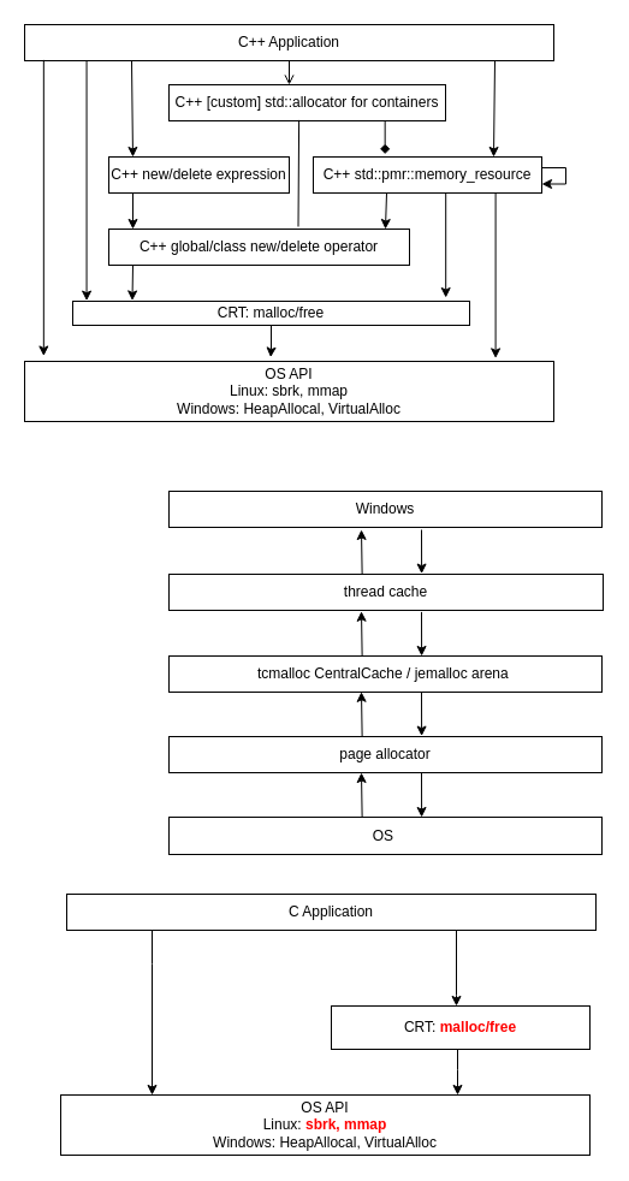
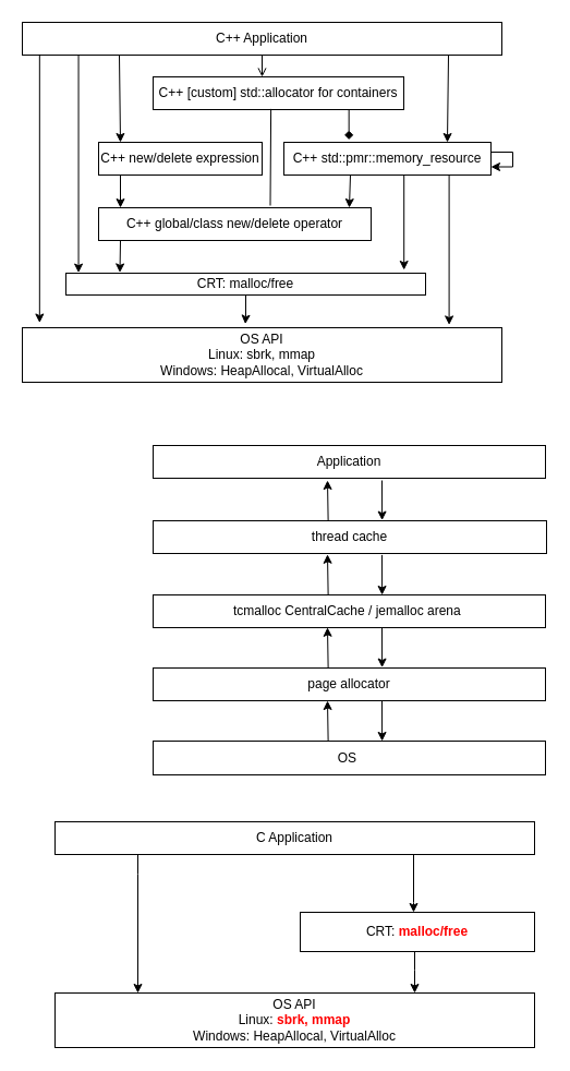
  <mxCell id="0" />
  <mxCell id="1" parent="0" />
  <mxCell id="2" style="edgeStyle=orthogonalEdgeStyle;rounded=0;orthogonalLoop=1;jettySize=auto;html=1;entryX=0.035;entryY=-0.02;entryDx=0;entryDy=0;entryPerimeter=0;" parent="1" source="4" target="16" edge="1"><mxGeometry relative="1" as="geometry"><Array as="points"><mxPoint x="80" y="50" /><mxPoint x="80" y="50" /></Array></mxGeometry></mxCell>
  <mxCell id="3" style="edgeStyle=orthogonalEdgeStyle;rounded=0;orthogonalLoop=1;jettySize=auto;html=1;entryX=0.435;entryY=0;entryDx=0;entryDy=0;entryPerimeter=0;endArrow=open;" parent="1" source="4" target="8" edge="1"><mxGeometry relative="1" as="geometry" /></mxCell>
  <mxCell id="4" value="C++ Application" style="rounded=0;whiteSpace=wrap;html=1;" parent="1" vertex="1"><mxGeometry x="20" y="20" width="440" height="30" as="geometry" /></mxCell>
  <mxCell id="5" value="tcmalloc CentralCache / jemalloc arena&amp;nbsp;" style="rounded=0;whiteSpace=wrap;html=1;" parent="1" vertex="1"><mxGeometry x="140" y="545" width="360" height="30" as="geometry" /></mxCell>
  <mxCell id="6" value="" style="endArrow=classic;html=1;rounded=0;entryX=0.036;entryY=-0.09;entryDx=0;entryDy=0;entryPerimeter=0;exitX=0.036;exitY=0.98;exitDx=0;exitDy=0;exitPerimeter=0;" parent="1" source="4" target="18" edge="1"><mxGeometry width="50" height="50" relative="1" as="geometry"><mxPoint x="67" y="52" as="sourcePoint" /><mxPoint x="217" y="360" as="targetPoint" /></mxGeometry></mxCell>
  <mxCell id="7" style="edgeStyle=orthogonalEdgeStyle;rounded=0;orthogonalLoop=1;jettySize=auto;html=1;entryX=0.314;entryY=-0.081;entryDx=0;entryDy=0;entryPerimeter=0;endArrow=diamond;" parent="1" source="8" target="13" edge="1"><mxGeometry relative="1" as="geometry"><Array as="points"><mxPoint x="320" y="100" /><mxPoint x="320" y="100" /></Array></mxGeometry></mxCell>
  <mxCell id="8" value="C++ [custom] std::allocator for containers" style="rounded=0;whiteSpace=wrap;html=1;" parent="1" vertex="1"><mxGeometry x="140" y="70" width="230" height="30" as="geometry" /></mxCell>
  <mxCell id="9" style="edgeStyle=orthogonalEdgeStyle;rounded=0;orthogonalLoop=1;jettySize=auto;html=1;exitX=0.445;exitY=0.005;exitDx=0;exitDy=0;exitPerimeter=0;" parent="1" source="10" edge="1"><mxGeometry relative="1" as="geometry"><mxPoint x="300" y="440" as="targetPoint" /></mxGeometry></mxCell>
  <mxCell id="10" value="thread cache" style="rounded=0;whiteSpace=wrap;html=1;" parent="1" vertex="1"><mxGeometry x="140" y="477" width="361" height="30" as="geometry" /></mxCell>
  <mxCell id="11" style="edgeStyle=orthogonalEdgeStyle;rounded=0;orthogonalLoop=1;jettySize=auto;html=1;entryX=0.89;entryY=-0.052;entryDx=0;entryDy=0;entryPerimeter=0;" parent="1" source="13" target="18" edge="1"><mxGeometry relative="1" as="geometry"><Array as="points"><mxPoint x="412" y="160" /><mxPoint x="412" y="160" /></Array></mxGeometry></mxCell>
  <mxCell id="12" style="edgeStyle=orthogonalEdgeStyle;rounded=0;orthogonalLoop=1;jettySize=auto;html=1;entryX=0.94;entryY=-0.15;entryDx=0;entryDy=0;entryPerimeter=0;" parent="1" source="13" target="16" edge="1"><mxGeometry relative="1" as="geometry"><Array as="points"><mxPoint x="380" y="160" /><mxPoint x="380" y="160" /></Array></mxGeometry></mxCell>
  <mxCell id="13" value="C++ std::pmr::memory_resource" style="rounded=0;whiteSpace=wrap;html=1;" parent="1" vertex="1"><mxGeometry x="260" y="130" width="190" height="30" as="geometry" /></mxCell>
  <mxCell id="14" value="C++ new/delete expression" style="rounded=0;whiteSpace=wrap;html=1;" parent="1" vertex="1"><mxGeometry x="90" y="130" width="150" height="30" as="geometry" /></mxCell>
  <mxCell id="15" style="edgeStyle=orthogonalEdgeStyle;rounded=0;orthogonalLoop=1;jettySize=auto;html=1;entryX=0.465;entryY=-0.068;entryDx=0;entryDy=0;entryPerimeter=0;" parent="1" source="16" target="18" edge="1"><mxGeometry relative="1" as="geometry" /></mxCell>
  <mxCell id="16" value="CRT: malloc/free" style="rounded=0;whiteSpace=wrap;html=1;" parent="1" vertex="1"><mxGeometry x="60" y="250" width="330" height="20" as="geometry" /></mxCell>
  <mxCell id="17" value="C++ global/class new/delete operator" style="rounded=0;whiteSpace=wrap;html=1;" parent="1" vertex="1"><mxGeometry x="90" y="190" width="250" height="30" as="geometry" /></mxCell>
  <mxCell id="18" value="OS API&lt;br&gt;Linux: sbrk, mmap&lt;br&gt;Windows: HeapAllocal, VirtualAlloc" style="rounded=0;whiteSpace=wrap;html=1;" parent="1" vertex="1"><mxGeometry x="20" y="300" width="440" height="50" as="geometry" /></mxCell>
  <mxCell id="19" value="" style="endArrow=classic;html=1;rounded=0;exitX=0.033;exitY=1.1;exitDx=0;exitDy=0;exitPerimeter=0;" parent="1" edge="1"><mxGeometry width="50" height="50" relative="1" as="geometry"><mxPoint x="109" y="50" as="sourcePoint" /><mxPoint x="110" y="130" as="targetPoint" /></mxGeometry></mxCell>
  <mxCell id="20" value="" style="endArrow=classic;html=1;rounded=0;exitX=0.033;exitY=1.1;exitDx=0;exitDy=0;exitPerimeter=0;" parent="1" edge="1"><mxGeometry width="50" height="50" relative="1" as="geometry"><mxPoint x="110" y="160" as="sourcePoint" /><mxPoint x="110" y="190" as="targetPoint" /></mxGeometry></mxCell>
  <mxCell id="21" value="" style="endArrow=classic;html=1;rounded=0;entryX=0.15;entryY=-0.027;entryDx=0;entryDy=0;entryPerimeter=0;" parent="1" target="16" edge="1"><mxGeometry width="50" height="50" relative="1" as="geometry"><mxPoint x="110" y="220" as="sourcePoint" /><mxPoint x="66" y="346" as="targetPoint" /></mxGeometry></mxCell>
  <mxCell id="22" value="" style="endArrow=none;html=1;rounded=0;exitX=0.47;exitY=0.98;exitDx=0;exitDy=0;exitPerimeter=0;entryX=0.63;entryY=-0.067;entryDx=0;entryDy=0;entryPerimeter=0;" parent="1" source="8" target="17" edge="1"><mxGeometry width="50" height="50" relative="1" as="geometry"><mxPoint x="90" y="170" as="sourcePoint" /><mxPoint x="90" y="200" as="targetPoint" /><Array as="points" /></mxGeometry></mxCell>
  <mxCell id="23" value="" style="endArrow=classic;html=1;rounded=0;exitX=0.433;exitY=1.117;exitDx=0;exitDy=0;exitPerimeter=0;" parent="1" edge="1"><mxGeometry width="50" height="50" relative="1" as="geometry"><mxPoint x="411" y="50" as="sourcePoint" /><mxPoint x="410" y="130" as="targetPoint" /></mxGeometry></mxCell>
  <mxCell id="24" value="" style="endArrow=classic;html=1;rounded=0;exitX=0.433;exitY=1.117;exitDx=0;exitDy=0;exitPerimeter=0;" parent="1" edge="1"><mxGeometry width="50" height="50" relative="1" as="geometry"><mxPoint x="321" y="160" as="sourcePoint" /><mxPoint x="320" y="190" as="targetPoint" /></mxGeometry></mxCell>
  <mxCell id="25" style="edgeStyle=orthogonalEdgeStyle;rounded=0;orthogonalLoop=1;jettySize=auto;html=1;entryX=1;entryY=0.75;entryDx=0;entryDy=0;" parent="1" source="13" target="13" edge="1"><mxGeometry relative="1" as="geometry"><Array as="points"><mxPoint x="470" y="139" /><mxPoint x="470" y="152" /></Array></mxGeometry></mxCell>
  <mxCell id="26" style="edgeStyle=orthogonalEdgeStyle;rounded=0;orthogonalLoop=1;jettySize=auto;html=1;entryX=0.582;entryY=-0.014;entryDx=0;entryDy=0;entryPerimeter=0;" parent="1" target="10" edge="1"><mxGeometry relative="1" as="geometry"><mxPoint x="350" y="440" as="sourcePoint" /><mxPoint x="350" y="470" as="targetPoint" /></mxGeometry></mxCell>
- <mxCell id="27" value="Windows" style="rounded=0;whiteSpace=wrap;html=1;" parent="1" vertex="1"><mxGeometry x="140" y="408" width="360" height="30" as="geometry" /></mxCell>
+ <mxCell id="27" value="Application" style="rounded=0;whiteSpace=wrap;html=1;" parent="1" vertex="1"><mxGeometry x="140" y="408" width="360" height="30" as="geometry" /></mxCell>
  <mxCell id="28" value="OS&amp;nbsp;" style="rounded=0;whiteSpace=wrap;html=1;" parent="1" vertex="1"><mxGeometry x="140" y="679" width="360" height="31" as="geometry" /></mxCell>
  <mxCell id="29" value="page allocator" style="rounded=0;whiteSpace=wrap;html=1;" parent="1" vertex="1"><mxGeometry x="140" y="612" width="360" height="30" as="geometry" /></mxCell>
  <mxCell id="30" style="edgeStyle=orthogonalEdgeStyle;rounded=0;orthogonalLoop=1;jettySize=auto;html=1;entryX=0.582;entryY=-0.014;entryDx=0;entryDy=0;entryPerimeter=0;" parent="1" edge="1"><mxGeometry relative="1" as="geometry"><mxPoint x="350" y="508.42" as="sourcePoint" /><mxPoint x="350.102" y="545" as="targetPoint" /></mxGeometry></mxCell>
  <mxCell id="31" style="edgeStyle=orthogonalEdgeStyle;rounded=0;orthogonalLoop=1;jettySize=auto;html=1;entryX=0.582;entryY=-0.014;entryDx=0;entryDy=0;entryPerimeter=0;fontStyle=1" parent="1" edge="1"><mxGeometry relative="1" as="geometry"><mxPoint x="350" y="575" as="sourcePoint" /><mxPoint x="350.102" y="611.58" as="targetPoint" /></mxGeometry></mxCell>
  <mxCell id="32" style="edgeStyle=orthogonalEdgeStyle;rounded=0;orthogonalLoop=1;jettySize=auto;html=1;entryX=0.582;entryY=-0.014;entryDx=0;entryDy=0;entryPerimeter=0;" parent="1" edge="1"><mxGeometry relative="1" as="geometry"><mxPoint x="350" y="642.42" as="sourcePoint" /><mxPoint x="350.102" y="679" as="targetPoint" /></mxGeometry></mxCell>
  <mxCell id="33" style="edgeStyle=orthogonalEdgeStyle;rounded=0;orthogonalLoop=1;jettySize=auto;html=1;exitX=0.445;exitY=0.005;exitDx=0;exitDy=0;exitPerimeter=0;" parent="1" edge="1"><mxGeometry relative="1" as="geometry"><mxPoint x="300" y="507.8" as="targetPoint" /><mxPoint x="300.645" y="544.95" as="sourcePoint" /></mxGeometry></mxCell>
  <mxCell id="34" style="edgeStyle=orthogonalEdgeStyle;rounded=0;orthogonalLoop=1;jettySize=auto;html=1;exitX=0.445;exitY=0.005;exitDx=0;exitDy=0;exitPerimeter=0;" parent="1" edge="1"><mxGeometry relative="1" as="geometry"><mxPoint x="300" y="574.8" as="targetPoint" /><mxPoint x="300.645" y="611.95" as="sourcePoint" /></mxGeometry></mxCell>
  <mxCell id="35" style="edgeStyle=orthogonalEdgeStyle;rounded=0;orthogonalLoop=1;jettySize=auto;html=1;exitX=0.445;exitY=0.005;exitDx=0;exitDy=0;exitPerimeter=0;" parent="1" edge="1"><mxGeometry relative="1" as="geometry"><mxPoint x="300" y="642" as="targetPoint" /><mxPoint x="300.645" y="679.15" as="sourcePoint" /></mxGeometry></mxCell>
  <mxCell id="36" style="edgeStyle=orthogonalEdgeStyle;rounded=0;orthogonalLoop=1;jettySize=auto;html=1;" parent="1" source="38" target="42" edge="1"><mxGeometry relative="1" as="geometry"><Array as="points"><mxPoint x="126" y="801" /><mxPoint x="126" y="801" /></Array></mxGeometry></mxCell>
  <mxCell id="37" style="edgeStyle=orthogonalEdgeStyle;rounded=0;orthogonalLoop=1;jettySize=auto;html=1;" parent="1" source="38" target="41" edge="1"><mxGeometry relative="1" as="geometry"><Array as="points"><mxPoint x="379" y="827" /><mxPoint x="379" y="827" /></Array></mxGeometry></mxCell>
- <mxCell id="38" value="C Application" style="rounded=0;whiteSpace=wrap;html=1;" parent="1" vertex="1"><mxGeometry x="55" y="743" width="440" height="30" as="geometry" /></mxCell>
+ <mxCell id="38" value="C Application" style="rounded=0;whiteSpace=wrap;html=1;" parent="1" vertex="1"><mxGeometry x="50" y="753" width="440" height="30" as="geometry" /></mxCell>
  <mxCell id="39" style="edgeStyle=orthogonalEdgeStyle;rounded=0;orthogonalLoop=1;jettySize=auto;html=1;entryX=0.314;entryY=-0.081;entryDx=0;entryDy=0;entryPerimeter=0;" parent="1" edge="1"><mxGeometry relative="1" as="geometry"><Array as="points"><mxPoint x="350" y="833" /><mxPoint x="350" y="833" /></Array><mxPoint x="349.66" y="833" as="sourcePoint" /></mxGeometry></mxCell>
  <mxCell id="40" style="edgeStyle=orthogonalEdgeStyle;rounded=0;orthogonalLoop=1;jettySize=auto;html=1;entryX=0.75;entryY=0;entryDx=0;entryDy=0;" parent="1" source="41" target="42" edge="1"><mxGeometry relative="1" as="geometry"><Array as="points"><mxPoint x="380" y="889" /><mxPoint x="380" y="889" /></Array></mxGeometry></mxCell>
  <mxCell id="41" value="CRT: &lt;b&gt;&lt;font color=&quot;#ff0000&quot;&gt;malloc/free&lt;/font&gt;&lt;/b&gt;" style="rounded=0;whiteSpace=wrap;html=1;" parent="1" vertex="1"><mxGeometry x="275" y="836" width="215" height="36" as="geometry" /></mxCell>
  <mxCell id="42" value="OS API&lt;br&gt;Linux: &lt;font color=&quot;#ff0000&quot;&gt;&lt;b&gt;sbrk, mmap&lt;/b&gt;&lt;/font&gt;&lt;br&gt;Windows: HeapAllocal, VirtualAlloc" style="rounded=0;whiteSpace=wrap;html=1;" parent="1" vertex="1"><mxGeometry x="50" y="910" width="440" height="50" as="geometry" /></mxCell>
